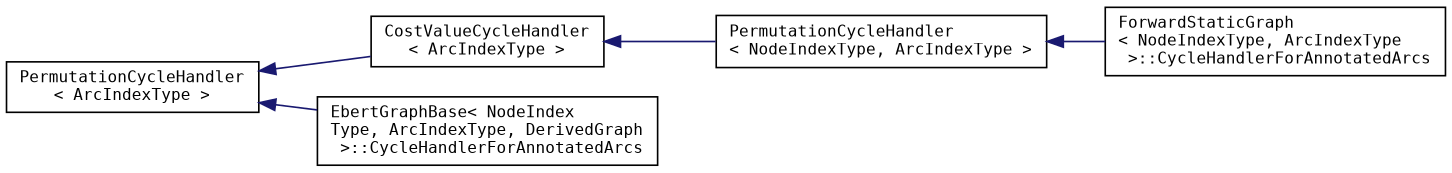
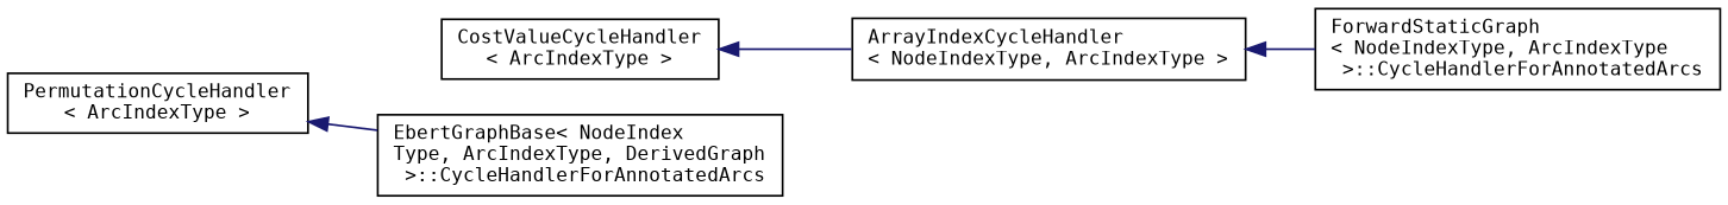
  digraph {
    fontname="DejaVu Sans Mono"
    rankdir=LR
    node [color=black fillcolor=white fontname="DejaVu Sans Mono" fontsize=10 shape=record style=filled]
    edge [color=midnightblue dir=back fontname="DejaVu Sans Mono" fontsize=10 labelfontname=Helvetica labelfontsize=10 style=solid]
    n1 [height=0.2 label="PermutationCycleHandler\l\< ArcIndexType \>" width=0.4]
    n2 [height=0.2 label="CostValueCycleHandler\l\< ArcIndexType \>" width=0.4]
    n3 [height=0.2 label="EbertGraphBase\< NodeIndex\lType, ArcIndexType, DerivedGraph\l \>::CycleHandlerForAnnotatedArcs" width=0.4]
-   n4 [height=0.2 label="PermutationCycleHandler\l\< NodeIndexType, ArcIndexType \>" width=0.4]
+   n4 [height=0.2 label="ArrayIndexCycleHandler\l\< NodeIndexType, ArcIndexType \>" width=0.4]
    n5 [height=0.2 label="ForwardStaticGraph\l\< NodeIndexType, ArcIndexType\l \>::CycleHandlerForAnnotatedArcs" width=0.4]
-   n1 -> n2
    n1 -> n3
    n2 -> n4
    n4 -> n5
  }
